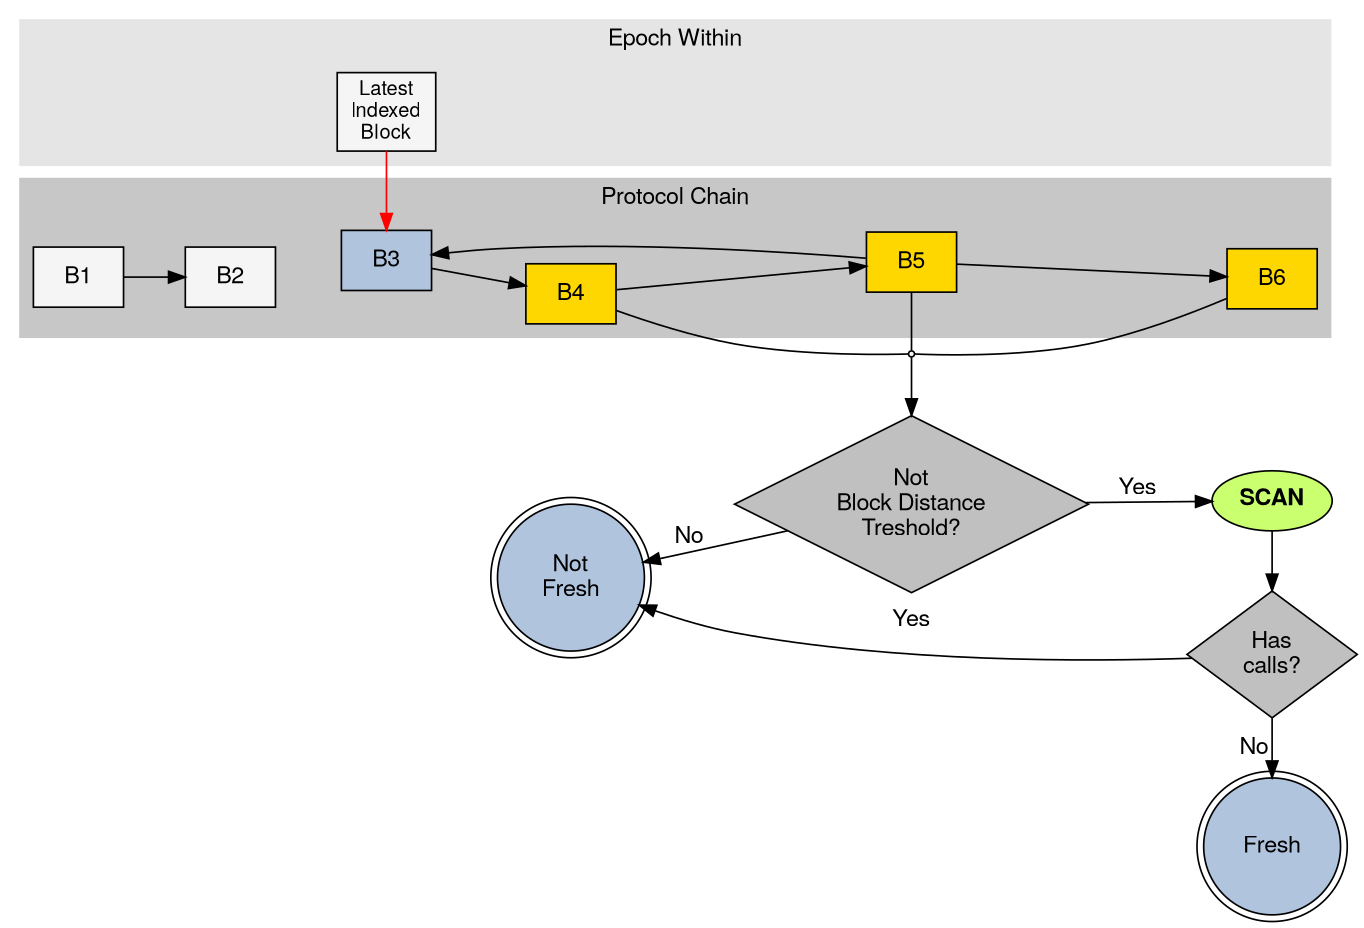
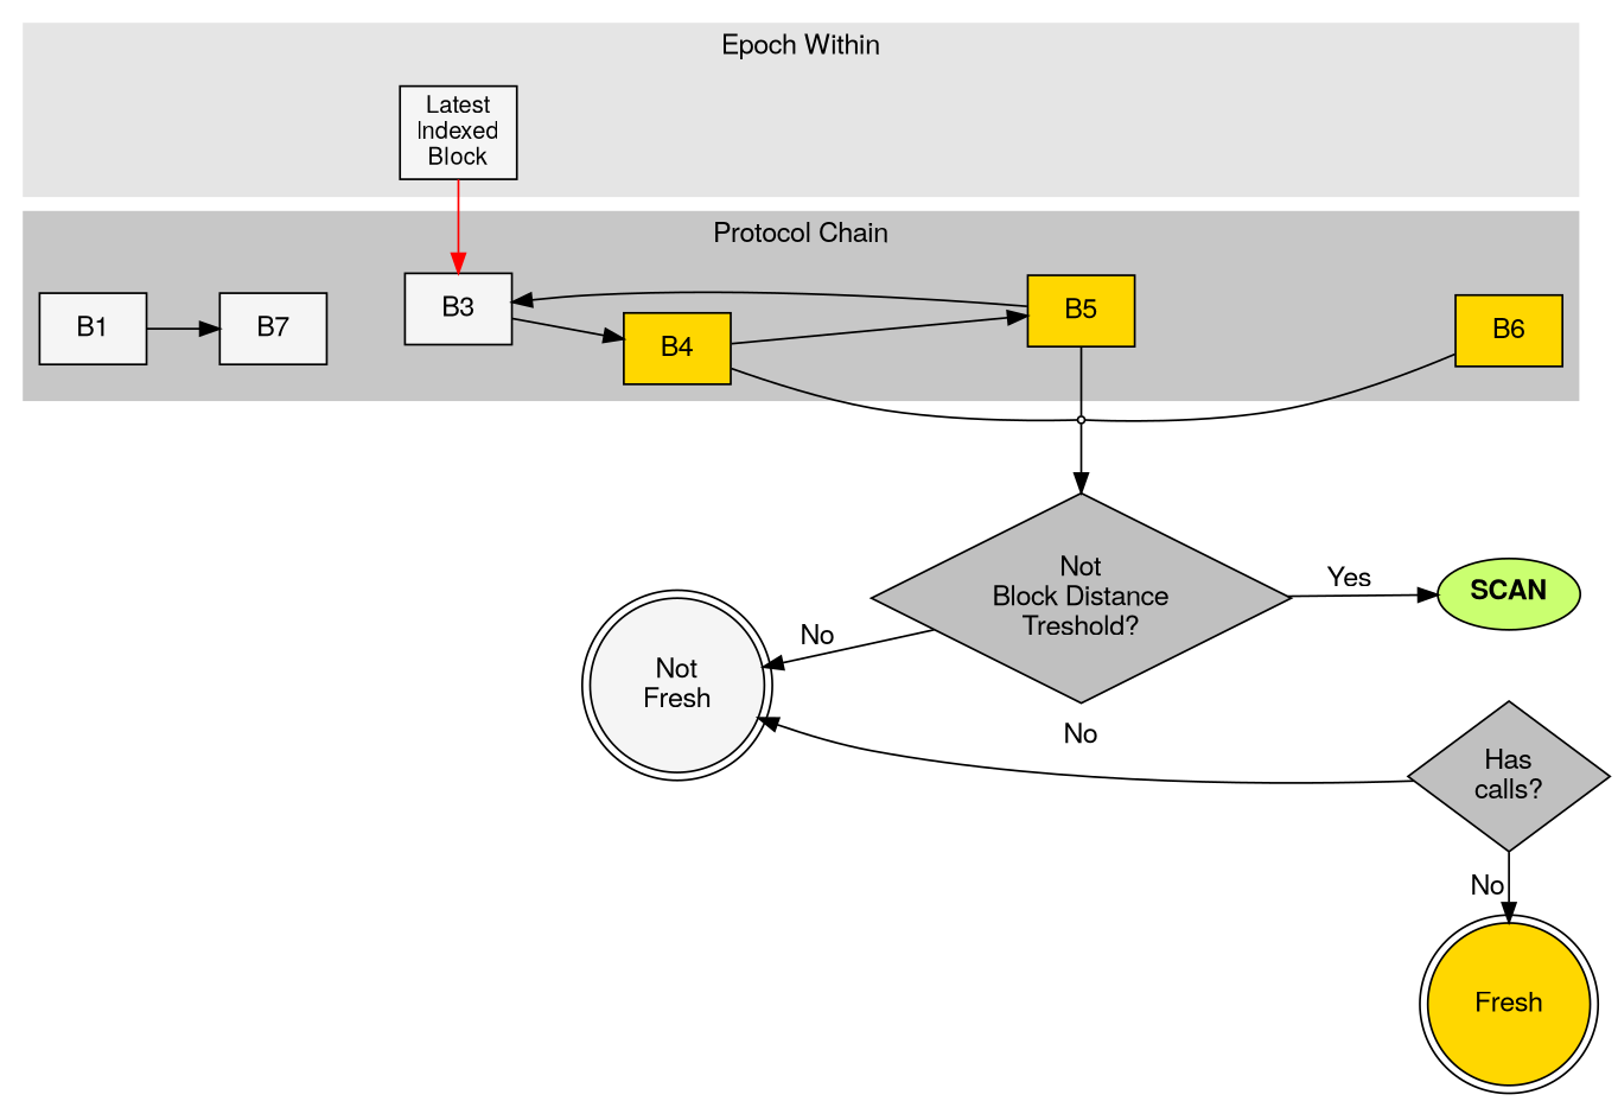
  digraph {
    fontname="Helvetica,Arial,sans-serif"
    newrank=true
    rankdir=LR
    node [fillcolor=whitesmoke fontname="Helvetica,Arial,sans-serif" shape=rect style=filled]
    edge [fontname="Helvetica,Arial,sans-serif"]
    n1 [label=B1]
    SB1 [style=invis]
-   n3 [label=B2]
+   n3 [label=B7]
    SB2 [style=invis]
-   n5 [fillcolor=lightsteelblue label=B3]
+   n5 [label=B3]
    n6 [fontsize=12 label="Latest\nIndexed\nBlock"]
    n7 [fillcolor=gold label=B4]
    SB4 [style=invis]
-   n9 [fillcolor=lightsteelblue label="Not\nFresh" shape=doublecircle]
+   n9 [label="Not\nFresh" shape=doublecircle]
    n10 [fillcolor=gold label=B5]
    SB5 [style=invis]
    n12 [fillcolor=grey label="Not\nBlock Distance\nTreshold?" shape=diamond]
    PHANTOM_BLOCK_DISTANCE [shape=point]
    n14 [fillcolor=gold label=B6]
    SB6 [style=invis]
    n16 [fillcolor=darkolivegreen1 label=<<B>SCAN</B>> shape=ellipse]
    n17 [fillcolor=gray label="Has\ncalls?" shape=diamond]
-   Fresh [fillcolor=lightsteelblue shape=doublecircle]
+   Fresh [fillcolor=gold shape=doublecircle]
    subgraph sub_1 {
      rank=same
      n1
      SB1
    }
    subgraph sub_2 {
      rank=same
      n3
      SB2
    }
    subgraph sub_3 {
      rank=same
      n5
      n6
    }
    subgraph sub_4 {
      rank=same
      n7
      SB4
      n9
    }
    subgraph sub_5 {
      rank=same
      n10
      SB5
      n12
      PHANTOM_BLOCK_DISTANCE
    }
    subgraph sub_6 {
      rank=same
      n14
      SB6
      n16
      n17
      Fresh
    }
    subgraph cluster_7 {
      color=grey78
      label="Protocol Chain"
      style=filled
      n1
      n3
      n5
      n7
      n10
      n14
    }
    subgraph cluster_8 {
      color=grey90
      label="Epoch Within"
      style=filled
      SB1
      SB2
      n6
      SB4
      SB5
      SB6
    }
    n1 -> n3
    SB1 -> SB2 [style=invis]
    SB2 -> n6 [style=invis]
    n5 -> n7
    n6 -> n5 [color=red]
    n6 -> SB4 [style=invis]
    n7 -> n10
    SB4 -> SB5 [style=invis]
    n10 -> n5
-   n10 -> n14
    SB5 -> SB6 [style=invis]
    n12 -> n9 [label=No]
    n12 -> n16 [label=Yes]
    PHANTOM_BLOCK_DISTANCE -> n7 [arrowhead=none]
    PHANTOM_BLOCK_DISTANCE -> n10 [arrowhead=none]
    PHANTOM_BLOCK_DISTANCE -> n12
    PHANTOM_BLOCK_DISTANCE -> n14 [arrowhead=none]
-   n16 -> n17
-   n17 -> n9 [label=Yes]
+   n17 -> n9 [label=No]
    n17 -> Fresh [label=No]
  }
